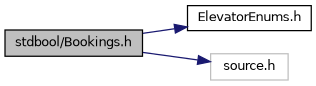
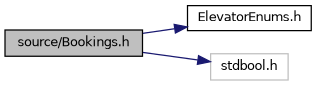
  digraph {
    rankdir=LR
    node [color=black fillcolor=white fontname=Helvetica fontsize=10 shape=record style=filled]
    edge [color=midnightblue fontname=Helvetica fontsize=10 labelfontname=Helvetica labelfontsize=10 style=solid]
-   n1 [fillcolor=grey75 fontcolor=black height=0.2 label="stdbool/Bookings.h" width=0.4]
+   n1 [fillcolor=grey75 fontcolor=black height=0.2 label="source/Bookings.h" width=0.4]
    n2 [height=0.2 label="ElevatorEnums.h" width=0.4]
-   n3 [color=grey75 height=0.2 label="source.h" width=0.4]
+   n3 [color=grey75 height=0.2 label="stdbool.h" width=0.4]
    n1 -> n2
    n1 -> n3
  }
